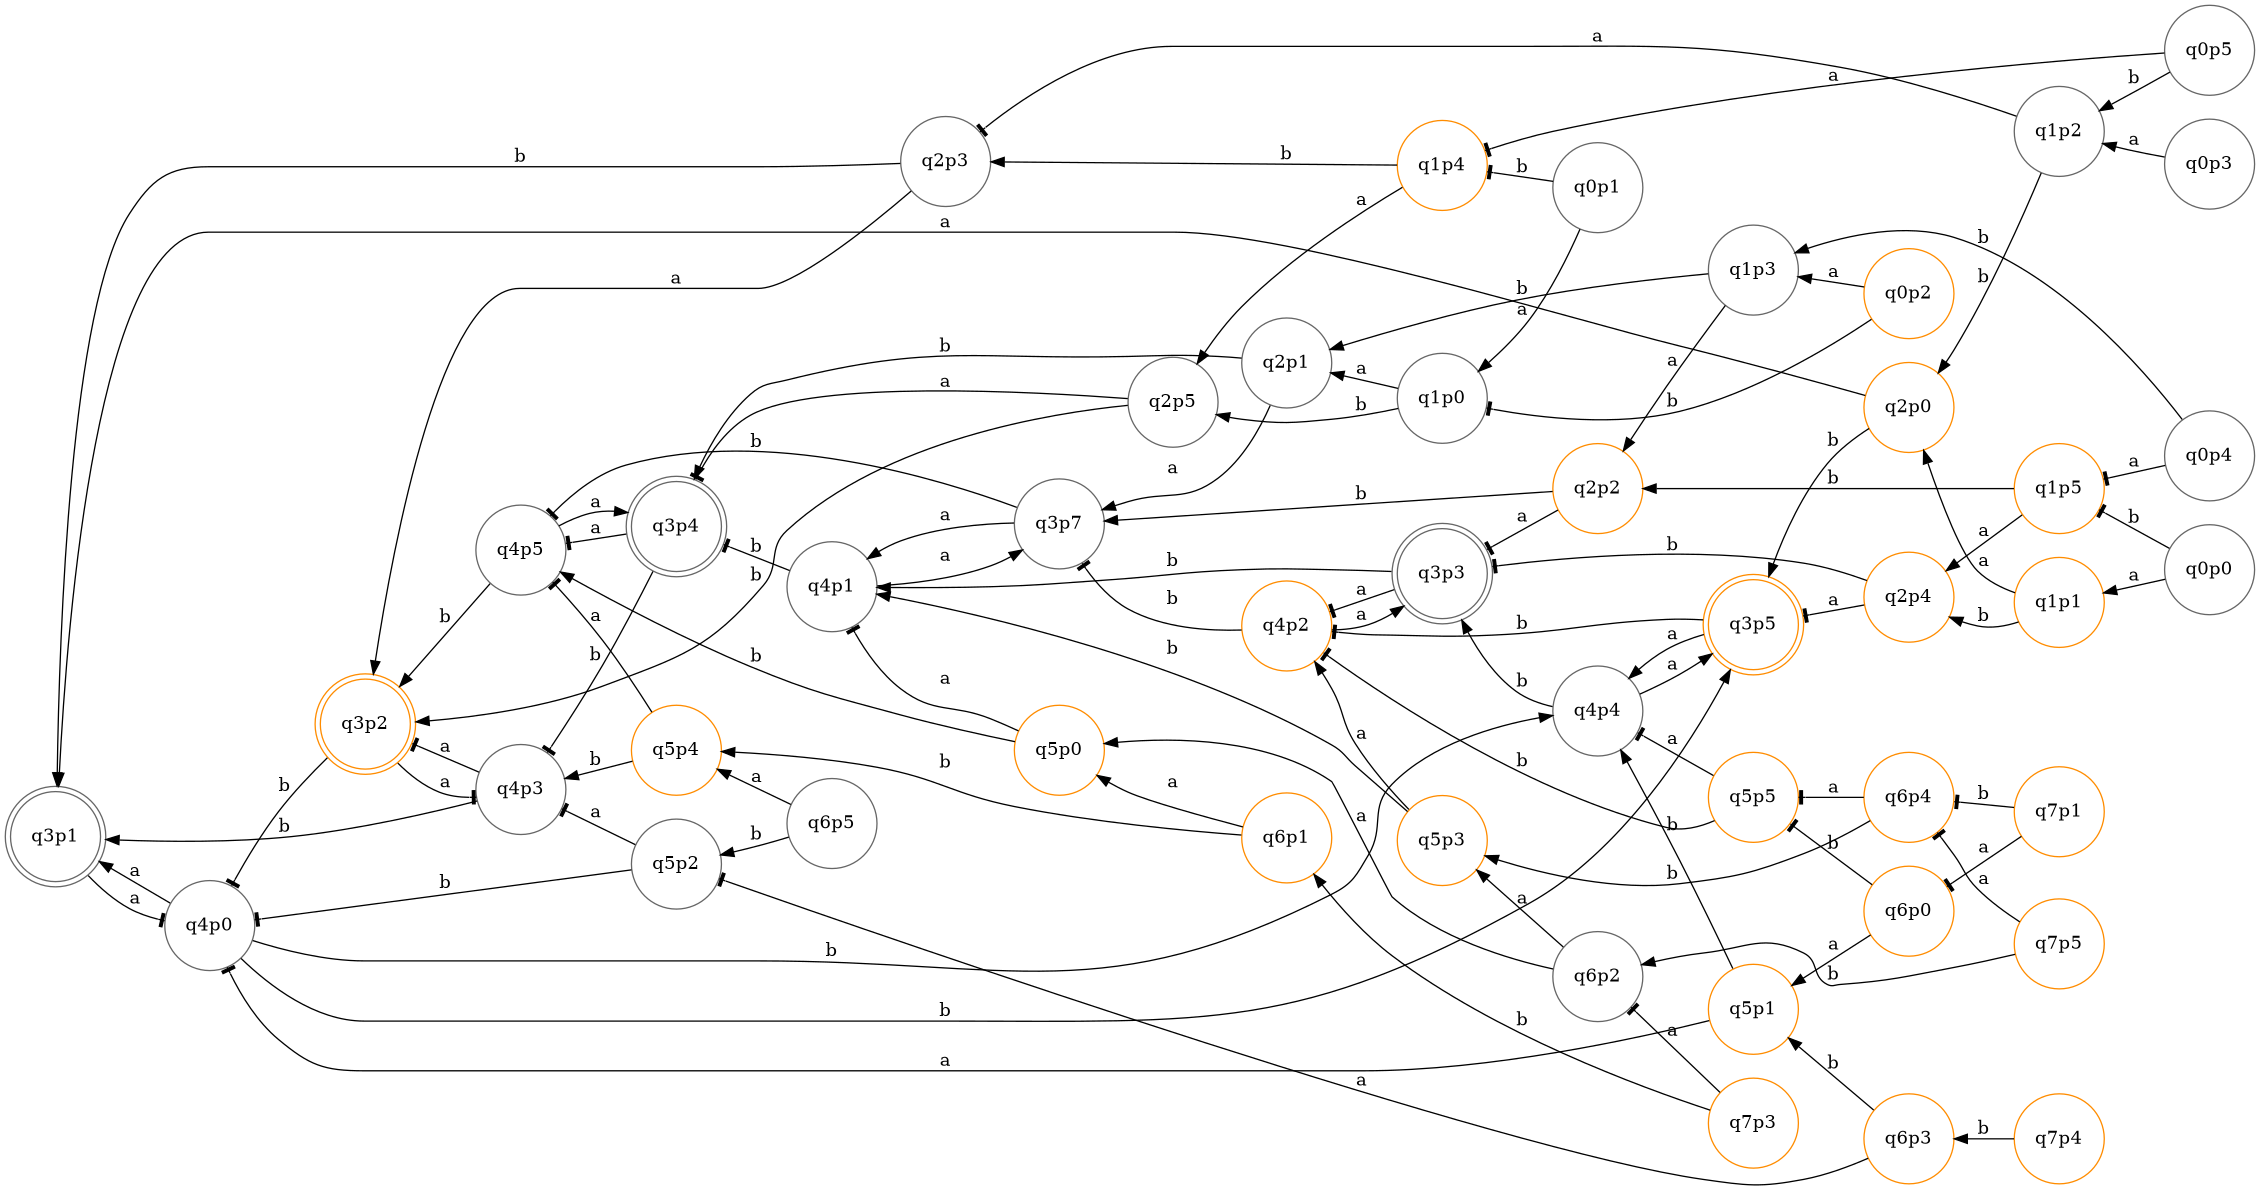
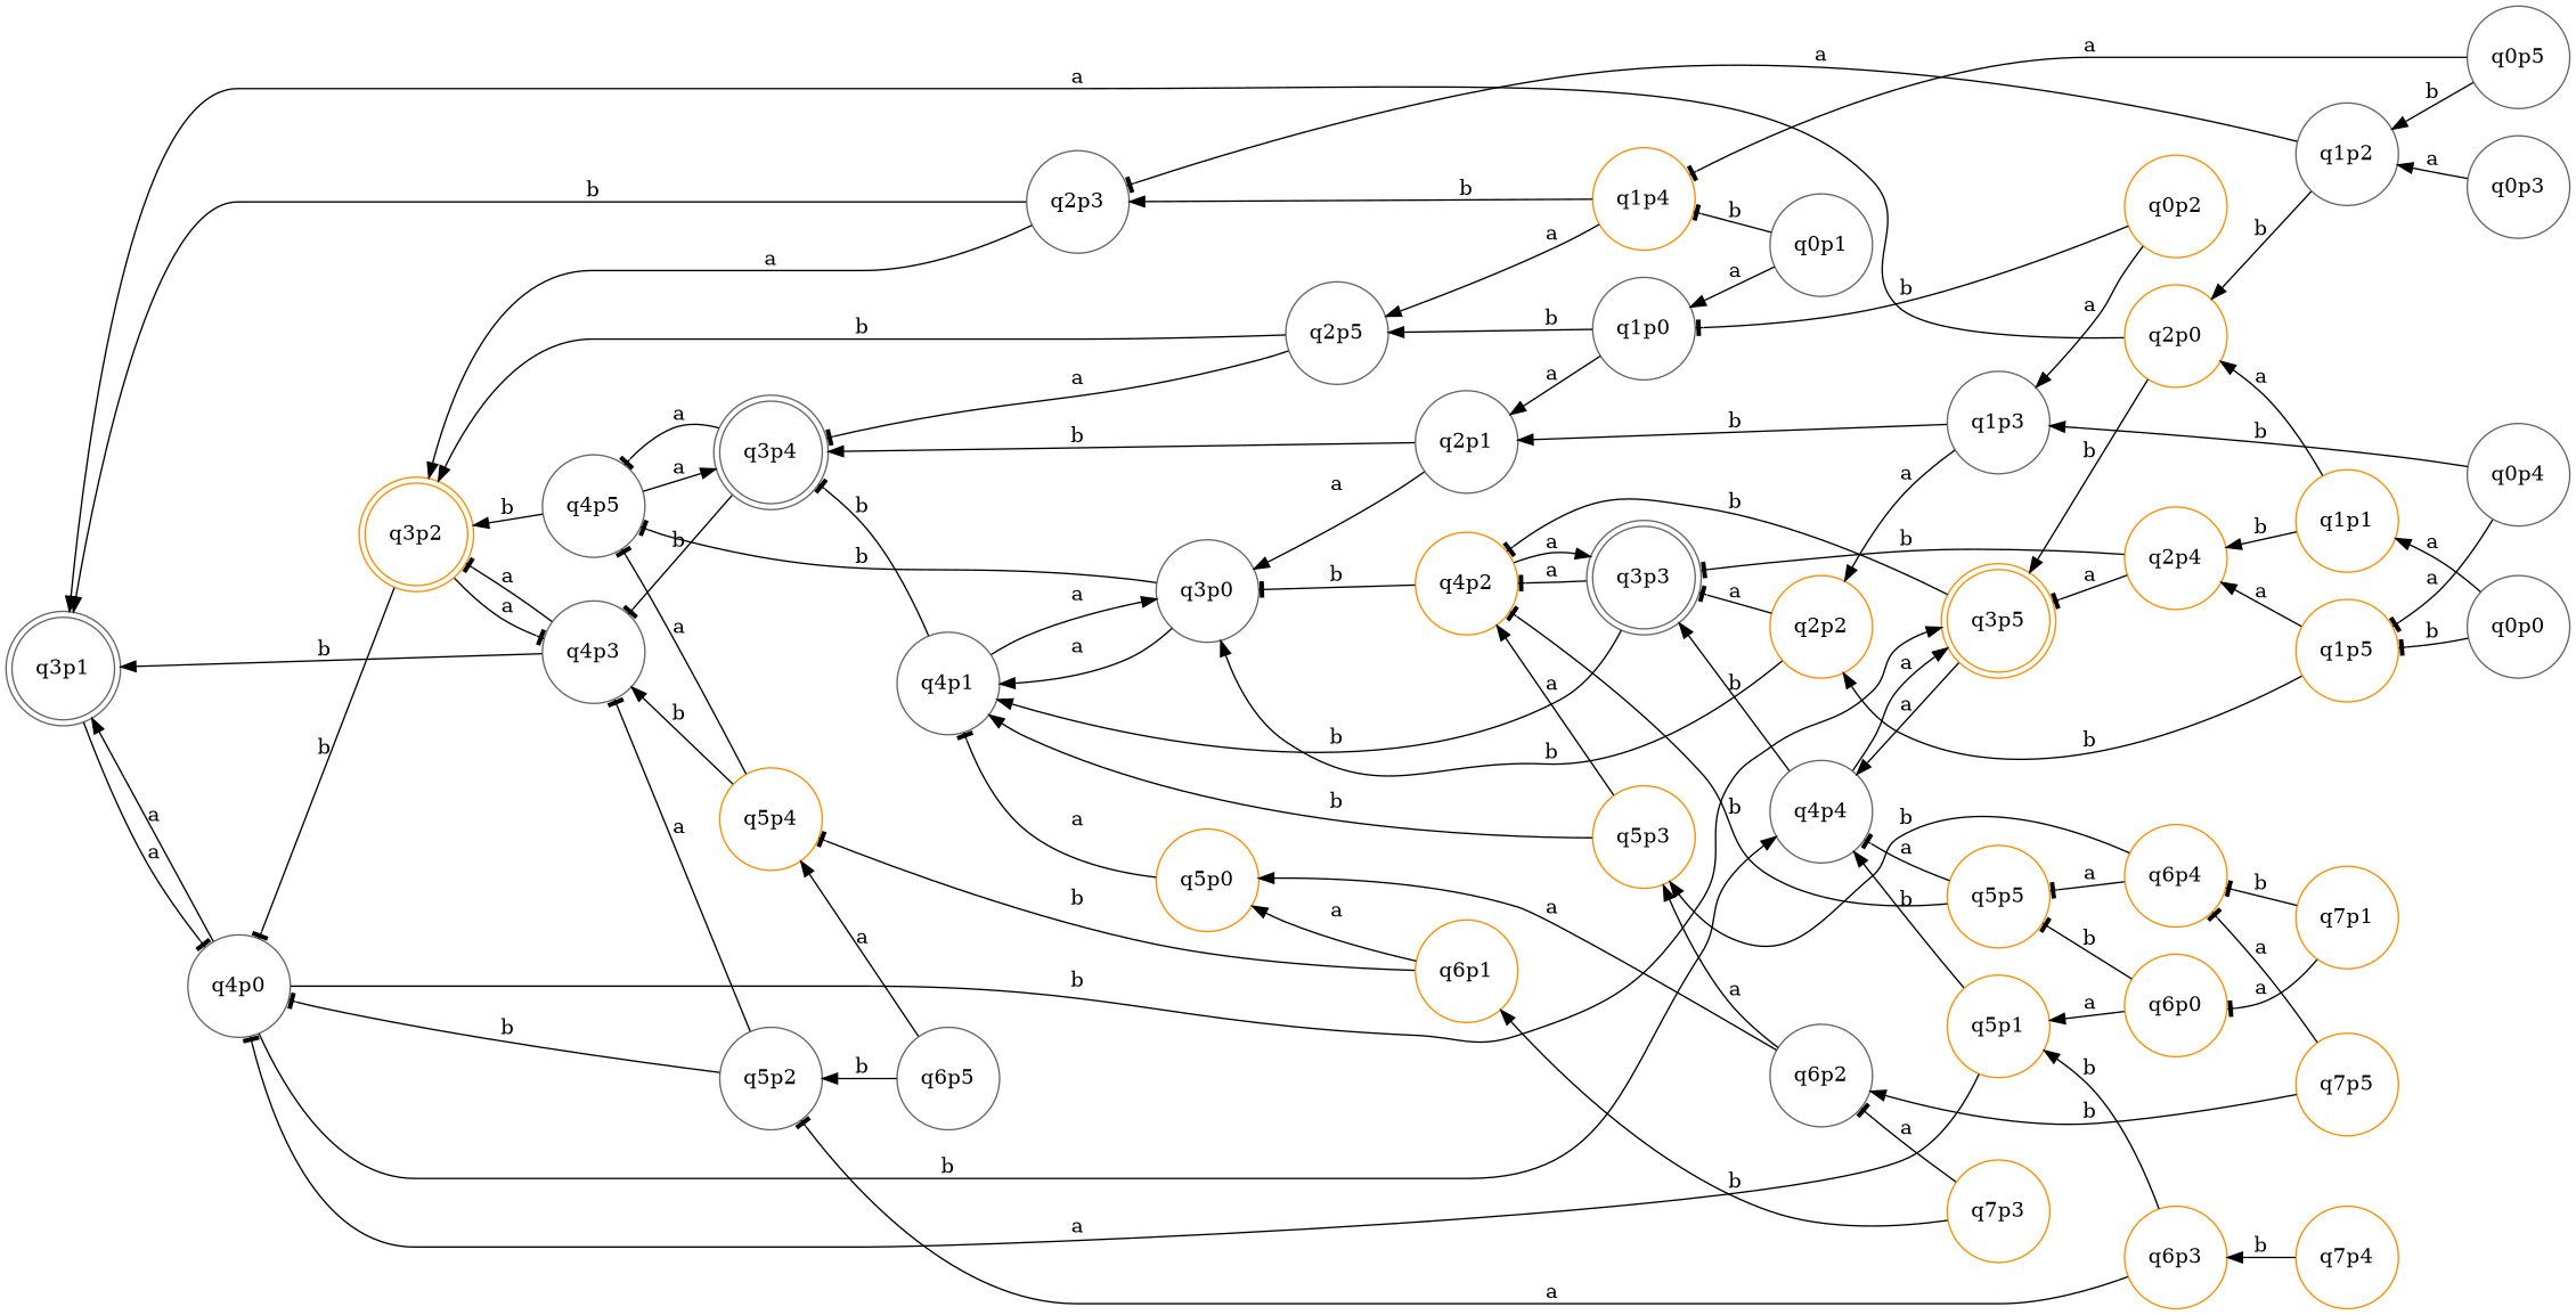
  digraph {
    rankdir=RL
    node [color=darkorange shape=circle]
    edge [arrowhead=normal]
    q3p5 [shape=doublecircle]
    q4p4 [color=gray40]
    q4p2
    q3p3 [color=gray40 shape=doublecircle]
-   q3p0 [color=gray40 label=q3p7]
+   q3p0 [color=gray40]
    q3p2 [shape=doublecircle]
    q4p0 [color=gray40]
    q4p3 [color=gray40]
    q3p1 [color=gray40 shape=doublecircle]
    q4p1 [color=gray40]
    q3p4 [color=gray40 shape=doublecircle]
    q4p5 [color=gray40]
    q1p1
    q0p0 [color=gray40]
    q1p5
    q2p0
    q2p4
    q2p2
    q0p1 [color=gray40]
    q1p0 [color=gray40]
    q1p4
    q2p1 [color=gray40]
    q2p5 [color=gray40]
    q2p3 [color=gray40]
    q0p2
    q1p3 [color=gray40]
    q0p3 [color=gray40]
    q1p2 [color=gray40]
    q0p4 [color=gray40]
    q0p5 [color=gray40]
    q5p0
    q5p1
    q5p2 [color=gray40]
    q5p3
    q5p4
    q5p5
    q6p0
    q6p1
    q6p2 [color=gray40]
    q6p3
    q6p4
    q6p5 [color=gray40]
    q7p1
    q7p3
    q7p4
    q7p5
    q3p5 -> q4p4 [label=a]
    q3p5 -> q4p2 [arrowhead=tee label=b]
    q4p4 -> q3p5 [label=a]
    q4p4 -> q3p3 [label=b]
    q4p2 -> q3p3 [label=a]
    q4p2 -> q3p0 [arrowhead=tee label=b]
    q3p3 -> q4p2 [arrowhead=tee label=a]
    q3p3 -> q4p1 [label=b]
    q3p0 -> q4p1 [label=a]
    q3p0 -> q4p5 [arrowhead=tee label=b]
    q3p2 -> q4p0 [arrowhead=tee label=b]
    q3p2 -> q4p3 [arrowhead=tee label=a]
    q4p0 -> q3p5 [label=b]
    q4p0 -> q4p4 [label=b]
    q4p0 -> q3p1 [label=a]
    q4p3 -> q3p2 [arrowhead=tee label=a]
    q4p3 -> q3p1 [label=b]
    q3p1 -> q4p0 [arrowhead=tee label=a]
    q4p1 -> q3p0 [label=a]
    q4p1 -> q3p4 [arrowhead=tee label=b]
    q3p4 -> q4p3 [arrowhead=tee label=b]
    q3p4 -> q4p5 [arrowhead=tee label=a]
    q4p5 -> q3p2 [label=b]
    q4p5 -> q3p4 [label=a]
    q1p1 -> q2p0 [label=a]
    q1p1 -> q2p4 [label=b]
    q0p0 -> q1p1 [label=a]
    q0p0 -> q1p5 [arrowhead=tee label=b]
    q1p5 -> q2p4 [label=a]
    q1p5 -> q2p2 [label=b]
    q2p0 -> q3p5 [label=b]
    q2p0 -> q3p1 [label=a]
    q2p4 -> q3p5 [arrowhead=tee label=a]
    q2p4 -> q3p3 [arrowhead=tee label=b]
    q2p2 -> q3p3 [arrowhead=tee label=a]
    q2p2 -> q3p0 [label=b]
    q0p1 -> q1p0 [label=a]
    q0p1 -> q1p4 [arrowhead=tee label=b]
    q1p0 -> q2p1 [label=a]
    q1p0 -> q2p5 [label=b]
    q1p4 -> q2p5 [label=a]
    q1p4 -> q2p3 [label=b]
    q2p1 -> q3p0 [label=a]
    q2p1 -> q3p4 [label=b]
    q2p5 -> q3p2 [label=b]
    q2p5 -> q3p4 [arrowhead=tee label=a]
    q2p3 -> q3p2 [label=a]
    q2p3 -> q3p1 [label=b]
    q0p2 -> q1p0 [arrowhead=tee label=b]
    q0p2 -> q1p3 [label=a]
    q1p3 -> q2p2 [label=a]
    q1p3 -> q2p1 [label=b]
    q0p3 -> q1p2 [label=a]
    q1p2 -> q2p0 [label=b]
    q1p2 -> q2p3 [arrowhead=tee label=a]
    q0p4 -> q1p5 [arrowhead=tee label=a]
    q0p4 -> q1p3 [label=b]
    q0p5 -> q1p4 [arrowhead=tee label=a]
    q0p5 -> q1p2 [label=b]
    q5p0 -> q4p1 [arrowhead=tee label=a]
-   q5p0 -> q4p5 [label=b]
    q5p1 -> q4p4 [label=b]
    q5p1 -> q4p0 [arrowhead=tee label=a]
    q5p2 -> q4p0 [arrowhead=tee label=b]
    q5p2 -> q4p3 [arrowhead=tee label=a]
    q5p3 -> q4p2 [label=a]
    q5p3 -> q4p1 [label=b]
    q5p4 -> q4p3 [label=b]
    q5p4 -> q4p5 [arrowhead=tee label=a]
    q5p5 -> q4p4 [arrowhead=tee label=a]
    q5p5 -> q4p2 [arrowhead=tee label=b]
    q6p0 -> q5p1 [label=a]
    q6p0 -> q5p5 [arrowhead=tee label=b]
    q6p1 -> q5p0 [label=a]
-   q6p1 -> q5p4 [label=b]
+   q6p1 -> q5p4 [arrowhead=tee label=b]
    q6p2 -> q5p0 [label=a]
    q6p2 -> q5p3 [label=a]
    q6p3 -> q5p1 [label=b]
    q6p3 -> q5p2 [arrowhead=tee label=a]
    q6p4 -> q5p3 [label=b]
    q6p4 -> q5p5 [arrowhead=tee label=a]
    q6p5 -> q5p2 [label=b]
    q6p5 -> q5p4 [label=a]
    q7p1 -> q6p0 [arrowhead=tee label=a]
    q7p1 -> q6p4 [arrowhead=tee label=b]
    q7p3 -> q6p1 [label=b]
    q7p3 -> q6p2 [arrowhead=tee label=a]
    q7p4 -> q6p3 [label=b]
    q7p5 -> q6p2 [label=b]
    q7p5 -> q6p4 [arrowhead=tee label=a]
  }
